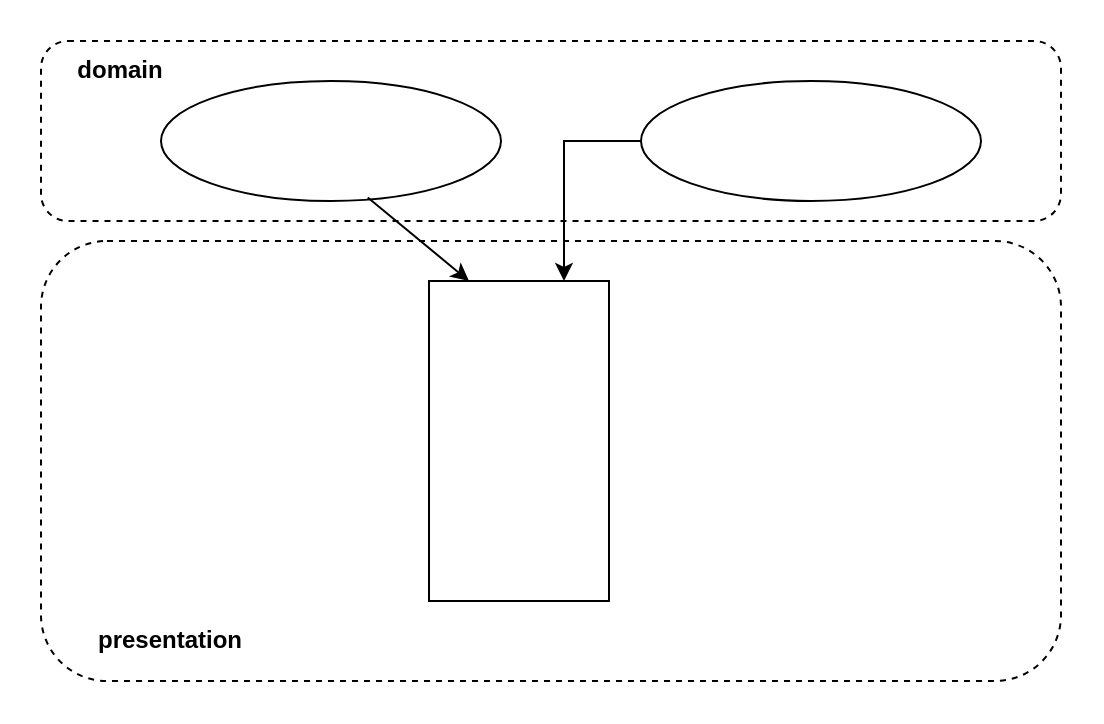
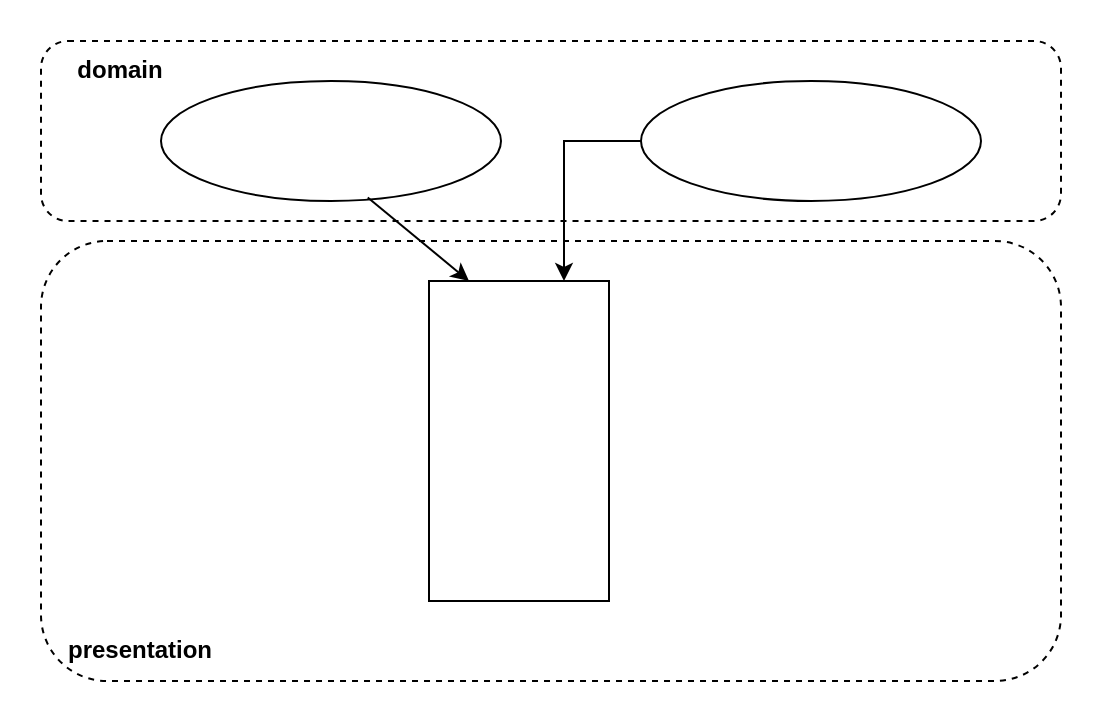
  <mxCell id="0" />
  <mxCell id="1" parent="0" />
  <mxCell id="2" value="" style="rounded=1;whiteSpace=wrap;html=1;dashed=1;" vertex="1" parent="1"><mxGeometry x="20" y="120" width="510" height="220" as="geometry" /></mxCell>
  <mxCell id="3" value="" style="rounded=1;whiteSpace=wrap;html=1;dashed=1;" vertex="1" parent="1"><mxGeometry x="20" y="20" width="510" height="90" as="geometry" /></mxCell>
  <mxCell id="4" value="" style="rounded=0;whiteSpace=wrap;html=1;" vertex="1" parent="1"><mxGeometry x="214" y="140" width="90" height="160" as="geometry" /></mxCell>
  <mxCell id="5" value="" style="ellipse;whiteSpace=wrap;html=1;" vertex="1" parent="1"><mxGeometry x="80" y="40" width="170" height="60" as="geometry" /></mxCell>
  <mxCell id="6" style="edgeStyle=orthogonalEdgeStyle;rounded=0;orthogonalLoop=1;jettySize=auto;html=1;exitX=0;exitY=0.5;exitDx=0;exitDy=0;entryX=0.75;entryY=0;entryDx=0;entryDy=0;" edge="1" parent="1" source="7" target="4"><mxGeometry relative="1" as="geometry"><Array as="points"><mxPoint x="281" y="70" /></Array></mxGeometry></mxCell>
  <mxCell id="7" value="" style="ellipse;whiteSpace=wrap;html=1;" vertex="1" parent="1"><mxGeometry x="320" y="40" width="170" height="60" as="geometry" /></mxCell>
  <mxCell id="8" value="" style="endArrow=classic;html=1;rounded=0;exitX=0.608;exitY=0.971;exitDx=0;exitDy=0;entryX=0.5;entryY=0;entryDx=0;entryDy=0;exitPerimeter=0;" edge="1" parent="1" source="5"><mxGeometry width="50" height="50" relative="1" as="geometry"><mxPoint x="204" y="100" as="sourcePoint" /><mxPoint x="234" y="140" as="targetPoint" /></mxGeometry></mxCell>
- <mxCell id="9" value="&lt;b&gt;presentation&lt;/b&gt;" style="text;html=1;strokeColor=none;fillColor=none;align=center;verticalAlign=middle;whiteSpace=wrap;rounded=0;" vertex="1" parent="1"><mxGeometry x="55" y="305" width="60" height="30" as="geometry" /></mxCell>
+ <mxCell id="9" value="&lt;b&gt;presentation&lt;/b&gt;" style="text;html=1;strokeColor=none;fillColor=none;align=center;verticalAlign=middle;whiteSpace=wrap;rounded=0;" vertex="1" parent="1"><mxGeometry x="40" y="310" width="60" height="30" as="geometry" /></mxCell>
  <mxCell id="10" value="&lt;b&gt;domain&lt;br&gt;&lt;/b&gt;" style="text;html=1;strokeColor=none;fillColor=none;align=center;verticalAlign=middle;whiteSpace=wrap;rounded=0;" vertex="1" parent="1"><mxGeometry x="30" y="20" width="60" height="30" as="geometry" /></mxCell>
